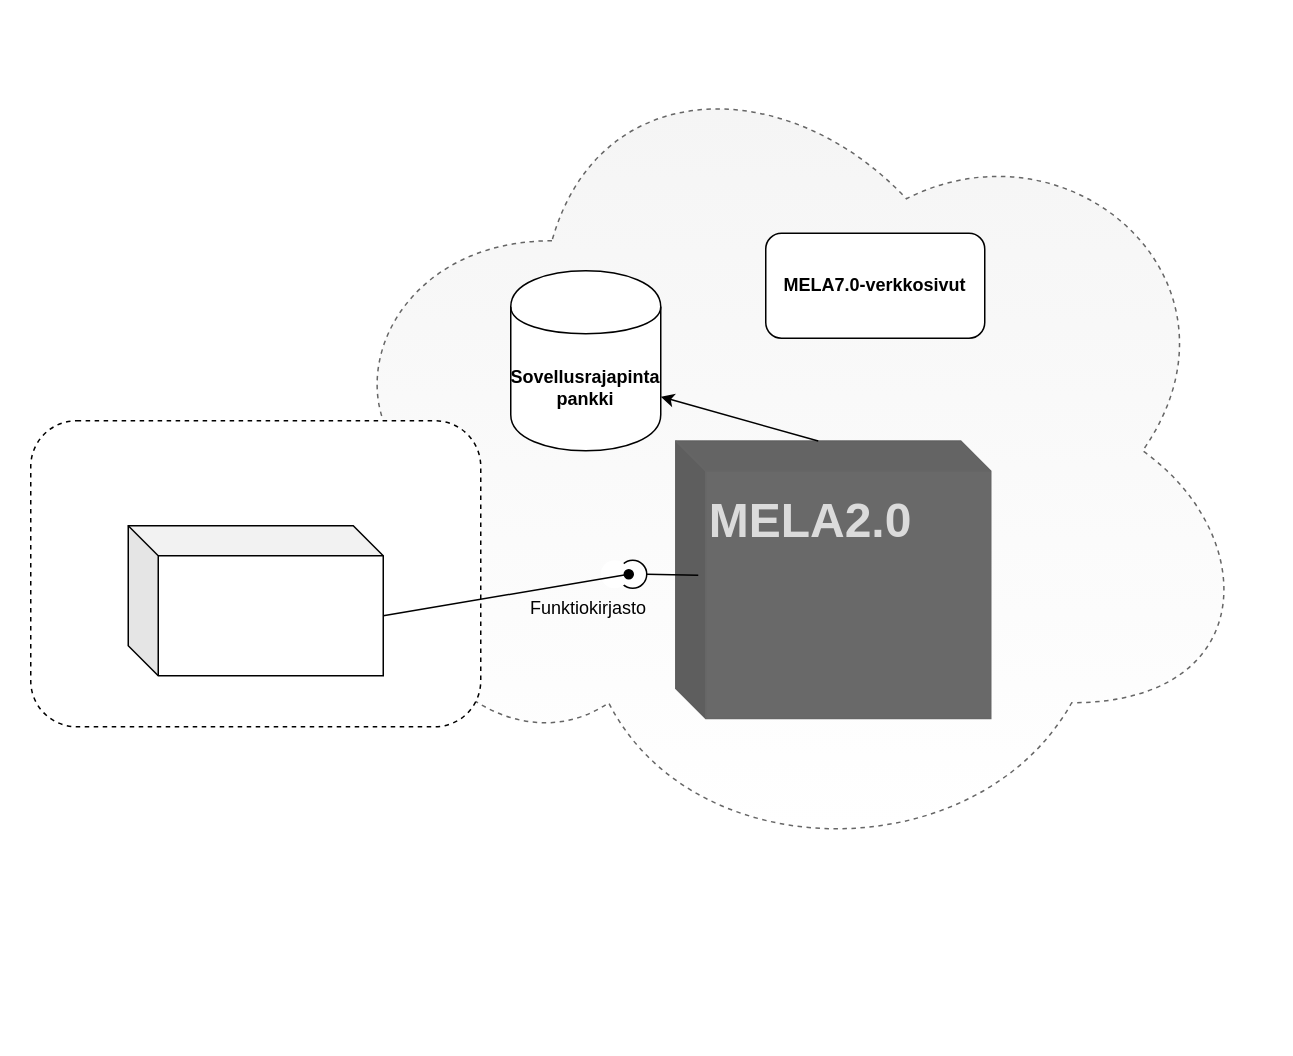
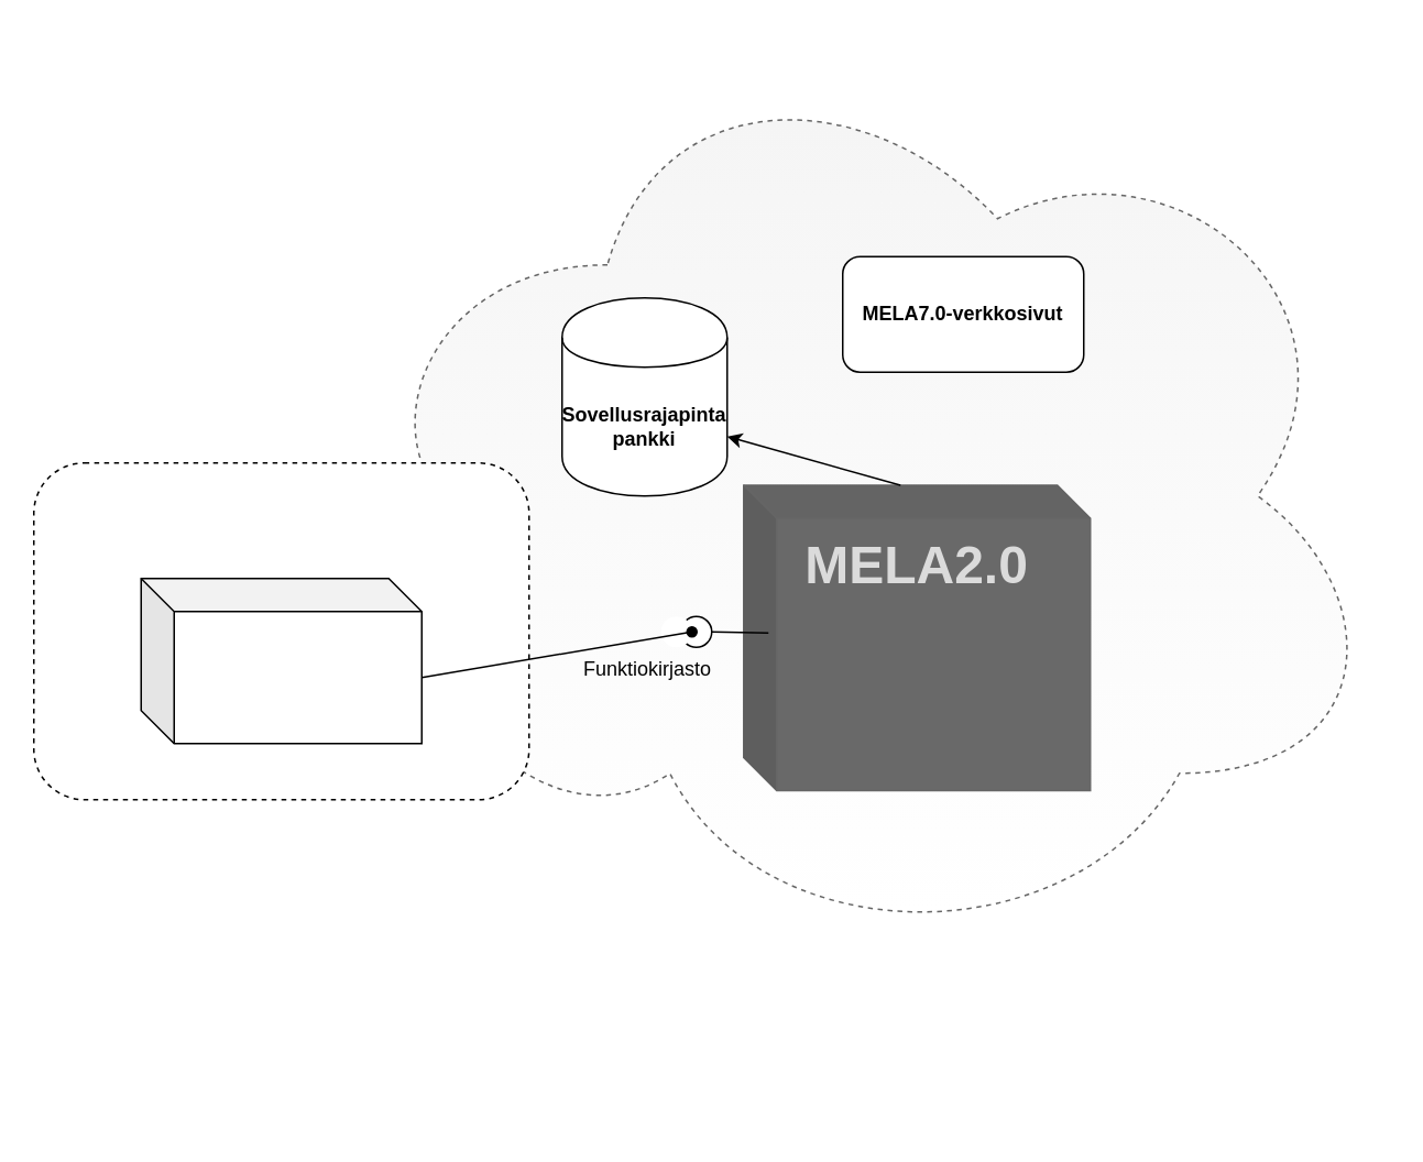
  <mxCell id="0" />
  <mxCell id="1" parent="0" />
  <mxCell id="2" value="" style="ellipse;shape=cloud;whiteSpace=wrap;html=1;dashed=1;strokeColor=#666666;fillColor=#f5f5f5;fontColor=#333333;gradientColor=#ffffff;" parent="1" vertex="1"><mxGeometry x="210" y="20" width="630" height="560" as="geometry" /></mxCell>
  <mxCell id="3" value="" style="rounded=1;whiteSpace=wrap;html=1;strokeColor=#000000;gradientColor=none;dashed=1;fillColor=#ffffff;" parent="1" vertex="1"><mxGeometry x="20" y="280" width="300" height="204" as="geometry" /></mxCell>
  <mxCell id="4" value="" style="group;fontSize=12;" parent="1" vertex="1" connectable="0"><mxGeometry x="313.5" y="521.5" width="300" height="160" as="geometry" /></mxCell>
  <mxCell id="5" value="" style="group" parent="1" vertex="1" connectable="0"><mxGeometry x="450" y="293.5" width="210" height="185" as="geometry" /></mxCell>
  <mxCell id="6" value="" style="shape=cube;whiteSpace=wrap;html=1;boundedLbl=1;backgroundOutline=1;darkOpacity=0.05;darkOpacity2=0.1;fontSize=12;fillColor=#696969;strokeColor=#666666;fontColor=#333333;" parent="5" vertex="1"><mxGeometry width="210" height="185" as="geometry" /></mxCell>
- <mxCell id="7" value="MELA2.0" style="text;html=1;strokeColor=none;fillColor=none;align=center;verticalAlign=middle;whiteSpace=wrap;rounded=0;fontSize=32;fontColor=#DBDBDB;fontStyle=1" parent="5" vertex="1"><mxGeometry x="22.8" y="31.429" width="134.4" height="44.048" as="geometry" /></mxCell>
+ <mxCell id="7" value="MELA2.0" style="text;html=1;strokeColor=none;fillColor=none;align=center;verticalAlign=middle;whiteSpace=wrap;rounded=0;fontSize=32;fontColor=#DBDBDB;fontStyle=1" parent="5" vertex="1"><mxGeometry x="37.8" y="26.429" width="134.4" height="44.048" as="geometry" /></mxCell>
  <mxCell id="8" value="" style="group" parent="1" vertex="1" connectable="0"><mxGeometry x="85" y="350" width="170" height="100" as="geometry" /></mxCell>
  <mxCell id="9" value="" style="shape=cube;whiteSpace=wrap;html=1;boundedLbl=1;backgroundOutline=1;darkOpacity=0.05;darkOpacity2=0.1;fontSize=12;" parent="8" vertex="1"><mxGeometry width="170" height="100" as="geometry" /></mxCell>
  <mxCell id="10" value="MELA7.0-verkkosivut" style="rounded=1;whiteSpace=wrap;html=1;fontStyle=1" parent="1" vertex="1"><mxGeometry x="510" y="155" width="146" height="70" as="geometry" /></mxCell>
  <mxCell id="11" style="edgeStyle=none;rounded=0;orthogonalLoop=1;jettySize=auto;html=1;exitX=0;exitY=0;exitDx=95;exitDy=0;exitPerimeter=0;entryX=1;entryY=0.7;entryDx=0;entryDy=0;" parent="1" source="6" target="12" edge="1"><mxGeometry relative="1" as="geometry"><mxPoint x="470" y="253" as="targetPoint" /></mxGeometry></mxCell>
  <mxCell id="12" value="Sovellusrajapinta pankki" style="shape=cylinder;whiteSpace=wrap;html=1;boundedLbl=1;backgroundOutline=1;strokeColor=#000000;fillColor=#ffffff;gradientColor=none;fontStyle=1" parent="1" vertex="1"><mxGeometry x="340" y="180" width="100" height="120" as="geometry" /></mxCell>
  <mxCell id="13" value="" style="group;direction=east;rotation=-90;" vertex="1" connectable="0" parent="1"><mxGeometry x="420" y="347" width="20" height="70" as="geometry" /></mxCell>
  <mxCell id="14" value="" style="group;direction=east;rotation=-90;" vertex="1" connectable="0" parent="13"><mxGeometry x="-10" y="10" width="20" height="50" as="geometry" /></mxCell>
  <mxCell id="15" value="" style="group;direction=east;rotation=-90;" vertex="1" connectable="0" parent="14"><mxGeometry width="20" height="50" as="geometry" /></mxCell>
  <mxCell id="16" value="" style="ellipse;whiteSpace=wrap;html=1;aspect=fixed;shadow=0;strokeColor=#000000;fillColor=#ffffff;direction=east;rotation=-90;" vertex="1" parent="15"><mxGeometry x="2" y="16" width="18.667" height="18.667" as="geometry" /></mxCell>
  <mxCell id="17" value="" style="ellipse;whiteSpace=wrap;html=1;aspect=fixed;shadow=0;strokeColor=none;fillColor=#ffffff;direction=east;rotation=-90;" vertex="1" parent="15"><mxGeometry x="-10" y="16" width="18.667" height="18.667" as="geometry" /></mxCell>
  <mxCell id="18" value="" style="endArrow=none;html=1;entryX=0.5;entryY=1;entryDx=0;entryDy=0;exitX=0.5;exitY=1;exitDx=0;exitDy=0;" edge="1" parent="15" target="16"><mxGeometry width="50" height="50" relative="1" as="geometry"><mxPoint x="55" y="26" as="sourcePoint" /><mxPoint x="35" y="145" as="targetPoint" /></mxGeometry></mxCell>
  <mxCell id="19" style="edgeStyle=none;rounded=0;orthogonalLoop=1;jettySize=auto;html=1;exitX=0;exitY=0;exitDx=170;exitDy=60;exitPerimeter=0;endArrow=oval;endFill=1;entryX=0.5;entryY=1;entryDx=0;entryDy=0;" parent="1" source="9" target="17" edge="1"><mxGeometry relative="1" as="geometry"><mxPoint x="380" y="390" as="targetPoint" /></mxGeometry></mxCell>
  <mxCell id="20" value="Funktiokirjasto" style="text;html=1;strokeColor=none;fillColor=none;align=center;verticalAlign=middle;whiteSpace=wrap;rounded=0;shadow=0;" vertex="1" parent="1"><mxGeometry x="372" y="394.5" width="40" height="20" as="geometry" /></mxCell>
